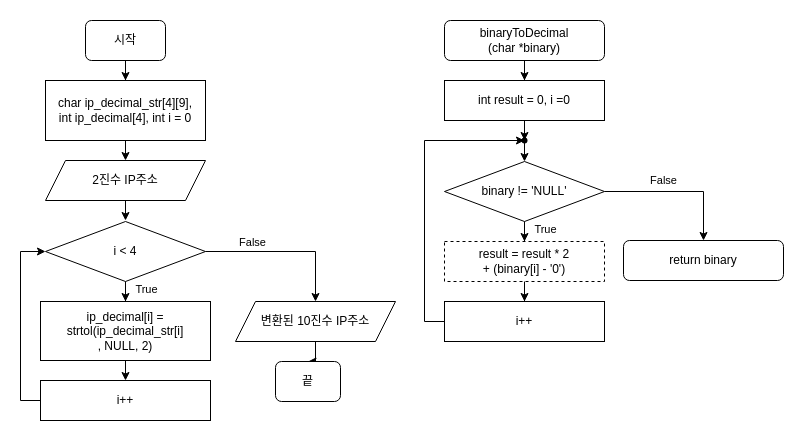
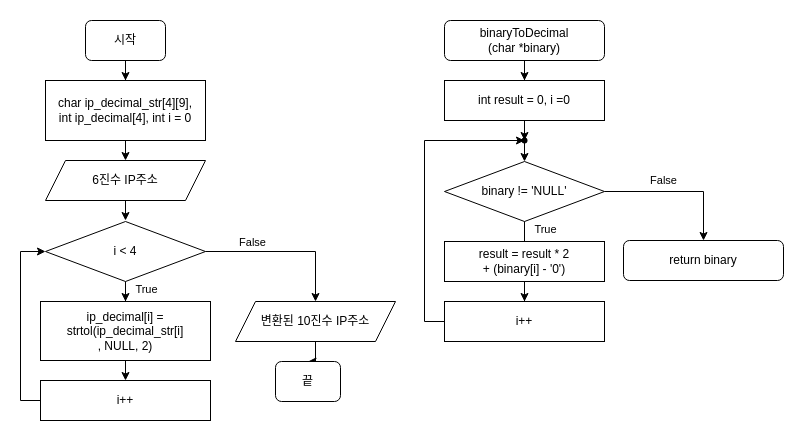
  <mxCell id="0" />
  <mxCell id="1" parent="0" />
  <mxCell id="2" style="edgeStyle=orthogonalEdgeStyle;rounded=0;orthogonalLoop=1;jettySize=auto;html=1;" edge="1" parent="1" source="3" target="5"><mxGeometry relative="1" as="geometry" /></mxCell>
  <mxCell id="3" value="시작" style="rounded=1;whiteSpace=wrap;html=1;" vertex="1" parent="1"><mxGeometry x="85" y="20" width="80" height="40" as="geometry" /></mxCell>
  <mxCell id="4" value="" style="edgeStyle=orthogonalEdgeStyle;rounded=0;orthogonalLoop=1;jettySize=auto;html=1;" edge="1" parent="1"><mxGeometry relative="1" as="geometry"><mxPoint x="125" y="140" as="sourcePoint" /><mxPoint x="125" y="160" as="targetPoint" /></mxGeometry></mxCell>
  <mxCell id="5" value="char ip_decimal_str[4][9],&lt;div&gt;int ip_decimal[4], int i = 0&lt;/div&gt;" style="rounded=0;whiteSpace=wrap;html=1;" vertex="1" parent="1"><mxGeometry x="45" y="80" width="160" height="60" as="geometry" /></mxCell>
  <mxCell id="6" style="edgeStyle=orthogonalEdgeStyle;rounded=0;orthogonalLoop=1;jettySize=auto;html=1;entryX=0.5;entryY=0;entryDx=0;entryDy=0;" edge="1" parent="1" source="7"><mxGeometry relative="1" as="geometry"><mxPoint x="125" y="220" as="targetPoint" /></mxGeometry></mxCell>
- <mxCell id="7" value="2진수 IP주소" style="shape=parallelogram;perimeter=parallelogramPerimeter;whiteSpace=wrap;html=1;fixedSize=1;" vertex="1" parent="1"><mxGeometry x="45" y="160" width="160" height="40" as="geometry" /></mxCell>
+ <mxCell id="7" value="6진수 IP주소" style="shape=parallelogram;perimeter=parallelogramPerimeter;whiteSpace=wrap;html=1;fixedSize=1;" vertex="1" parent="1"><mxGeometry x="45" y="160" width="160" height="40" as="geometry" /></mxCell>
  <mxCell id="8" style="edgeStyle=orthogonalEdgeStyle;rounded=0;orthogonalLoop=1;jettySize=auto;html=1;entryX=0.5;entryY=0;entryDx=0;entryDy=0;" edge="1" parent="1" source="12" target="14"><mxGeometry relative="1" as="geometry" /></mxCell>
  <mxCell id="9" value="True" style="edgeLabel;html=1;align=center;verticalAlign=middle;resizable=0;points=[];" vertex="1" connectable="0" parent="8"><mxGeometry x="0.561" y="1" relative="1" as="geometry"><mxPoint x="19" as="offset" /></mxGeometry></mxCell>
  <mxCell id="10" style="edgeStyle=orthogonalEdgeStyle;rounded=0;orthogonalLoop=1;jettySize=auto;html=1;exitX=1;exitY=0.5;exitDx=0;exitDy=0;entryX=0.5;entryY=0;entryDx=0;entryDy=0;" edge="1" parent="1" source="12" target="19"><mxGeometry relative="1" as="geometry" /></mxCell>
  <mxCell id="11" value="False" style="edgeLabel;html=1;align=center;verticalAlign=middle;resizable=0;points=[];" vertex="1" connectable="0" parent="10"><mxGeometry x="-0.419" y="-4" relative="1" as="geometry"><mxPoint y="-14" as="offset" /></mxGeometry></mxCell>
  <mxCell id="12" value="i &amp;lt; 4" style="rhombus;whiteSpace=wrap;html=1;" vertex="1" parent="1"><mxGeometry x="45" y="221" width="160" height="60" as="geometry" /></mxCell>
  <mxCell id="13" style="edgeStyle=orthogonalEdgeStyle;rounded=0;orthogonalLoop=1;jettySize=auto;html=1;entryX=0.5;entryY=0;entryDx=0;entryDy=0;" edge="1" parent="1" source="14"><mxGeometry relative="1" as="geometry"><mxPoint x="125" y="380" as="targetPoint" /></mxGeometry></mxCell>
  <mxCell id="14" value="ip_decimal[i] =&lt;div&gt;strtol(ip_decimal_str[i]&lt;/div&gt;&lt;div&gt;, NULL, 2)&lt;/div&gt;" style="rounded=0;whiteSpace=wrap;html=1;" vertex="1" parent="1"><mxGeometry x="40" y="301" width="170" height="59" as="geometry" /></mxCell>
  <mxCell id="15" style="edgeStyle=orthogonalEdgeStyle;rounded=0;orthogonalLoop=1;jettySize=auto;html=1;" edge="1" parent="1" target="17"><mxGeometry relative="1" as="geometry"><mxPoint x="125" y="420" as="sourcePoint" /></mxGeometry></mxCell>
  <mxCell id="16" style="edgeStyle=orthogonalEdgeStyle;rounded=0;orthogonalLoop=1;jettySize=auto;html=1;entryX=0;entryY=0.5;entryDx=0;entryDy=0;exitX=0;exitY=0.5;exitDx=0;exitDy=0;" edge="1" parent="1" source="17" target="12"><mxGeometry relative="1" as="geometry"><mxPoint x="-5" y="251" as="targetPoint" /><Array as="points"><mxPoint x="20" y="400" /><mxPoint x="20" y="251" /></Array></mxGeometry></mxCell>
  <mxCell id="17" value="i++" style="rounded=0;whiteSpace=wrap;html=1;" vertex="1" parent="1"><mxGeometry x="40" y="380" width="170" height="40" as="geometry" /></mxCell>
  <mxCell id="18" style="edgeStyle=orthogonalEdgeStyle;rounded=0;orthogonalLoop=1;jettySize=auto;html=1;entryX=0.5;entryY=0;entryDx=0;entryDy=0;" edge="1" parent="1" source="19" target="20"><mxGeometry relative="1" as="geometry" /></mxCell>
  <mxCell id="19" value="변환된 10진수 IP주소" style="shape=parallelogram;perimeter=parallelogramPerimeter;whiteSpace=wrap;html=1;fixedSize=1;" vertex="1" parent="1"><mxGeometry x="235" y="301" width="160" height="40" as="geometry" /></mxCell>
  <mxCell id="20" value="끝" style="rounded=1;whiteSpace=wrap;html=1;" vertex="1" parent="1"><mxGeometry x="275" y="361" width="65" height="40" as="geometry" /></mxCell>
  <mxCell id="21" style="edgeStyle=orthogonalEdgeStyle;rounded=0;orthogonalLoop=1;jettySize=auto;html=1;entryX=0.5;entryY=0;entryDx=0;entryDy=0;" edge="1" parent="1" source="22" target="25"><mxGeometry relative="1" as="geometry" /></mxCell>
  <mxCell id="22" value="binaryToDecimal&lt;div&gt;(char *binary)&lt;/div&gt;" style="rounded=1;whiteSpace=wrap;html=1;" vertex="1" parent="1"><mxGeometry x="444" y="20" width="160" height="40" as="geometry" /></mxCell>
  <mxCell id="23" style="edgeStyle=orthogonalEdgeStyle;rounded=0;orthogonalLoop=1;jettySize=auto;html=1;entryX=0.5;entryY=0;entryDx=0;entryDy=0;" edge="1" parent="1" source="35" target="29"><mxGeometry relative="1" as="geometry" /></mxCell>
  <mxCell id="24" style="edgeStyle=orthogonalEdgeStyle;rounded=0;orthogonalLoop=1;jettySize=auto;html=1;" edge="1" parent="1" source="25" target="35"><mxGeometry relative="1" as="geometry" /></mxCell>
  <mxCell id="25" value="int result = 0, i =0" style="rounded=0;whiteSpace=wrap;html=1;" vertex="1" parent="1"><mxGeometry x="444" y="80" width="160" height="40" as="geometry" /></mxCell>
- <mxCell id="26" style="edgeStyle=orthogonalEdgeStyle;rounded=0;orthogonalLoop=1;jettySize=auto;html=1;entryX=0.5;entryY=0;entryDx=0;entryDy=0;" edge="1" parent="1" source="29" target="31"><mxGeometry relative="1" as="geometry" /></mxCell>
+ <mxCell id="26" style="edgeStyle=orthogonalEdgeStyle;rounded=0;orthogonalLoop=1;jettySize=auto;html=1;entryX=0.5;entryY=0;entryDx=0;entryDy=0;endArrow=none;" edge="1" parent="1" source="29" target="31"><mxGeometry relative="1" as="geometry" /></mxCell>
  <mxCell id="27" value="True" style="edgeLabel;html=1;align=center;verticalAlign=middle;resizable=0;points=[];" vertex="1" connectable="0" parent="26"><mxGeometry x="0.567" y="2" relative="1" as="geometry"><mxPoint x="18" as="offset" /></mxGeometry></mxCell>
  <mxCell id="28" value="False" style="edgeStyle=orthogonalEdgeStyle;rounded=0;orthogonalLoop=1;jettySize=auto;html=1;exitX=1;exitY=0.5;exitDx=0;exitDy=0;entryX=0.5;entryY=0;entryDx=0;entryDy=0;" edge="1" parent="1" source="29" target="36"><mxGeometry x="-0.203" y="11" relative="1" as="geometry"><mxPoint as="offset" /></mxGeometry></mxCell>
  <mxCell id="29" value="binary != 'NULL'" style="rhombus;whiteSpace=wrap;html=1;" vertex="1" parent="1"><mxGeometry x="444" y="161" width="160" height="60" as="geometry" /></mxCell>
  <mxCell id="30" style="edgeStyle=orthogonalEdgeStyle;rounded=0;orthogonalLoop=1;jettySize=auto;html=1;entryX=0.5;entryY=0;entryDx=0;entryDy=0;" edge="1" parent="1" source="31" target="33"><mxGeometry relative="1" as="geometry" /></mxCell>
- <mxCell id="31" value="result = result * 2&lt;div&gt;+ (binary[i] - '0')&lt;/div&gt;" style="rounded=0;whiteSpace=wrap;html=1;dashed=1;" vertex="1" parent="1"><mxGeometry x="444" y="241" width="160" height="40" as="geometry" /></mxCell>
+ <mxCell id="31" value="result = result * 2&lt;div&gt;+ (binary[i] - '0')&lt;/div&gt;" style="rounded=0;whiteSpace=wrap;html=1;" vertex="1" parent="1"><mxGeometry x="444" y="241" width="160" height="40" as="geometry" /></mxCell>
  <mxCell id="32" style="edgeStyle=orthogonalEdgeStyle;rounded=0;orthogonalLoop=1;jettySize=auto;html=1;" edge="1" parent="1" source="33" target="35"><mxGeometry relative="1" as="geometry"><mxPoint x="404" y="140" as="targetPoint" /><Array as="points"><mxPoint x="424" y="321" /><mxPoint x="424" y="140" /></Array></mxGeometry></mxCell>
  <mxCell id="33" value="i++" style="rounded=0;whiteSpace=wrap;html=1;" vertex="1" parent="1"><mxGeometry x="444" y="301" width="160" height="40" as="geometry" /></mxCell>
  <mxCell id="34" value="" style="edgeStyle=orthogonalEdgeStyle;rounded=0;orthogonalLoop=1;jettySize=auto;html=1;entryDx=0;entryDy=0;exitX=1.067;exitY=0.027;exitDx=0;exitDy=0;exitPerimeter=0;" edge="1" parent="1" source="35" target="35"><mxGeometry relative="1" as="geometry"><mxPoint x="524" y="120" as="sourcePoint" /><mxPoint x="524" y="161" as="targetPoint" /></mxGeometry></mxCell>
  <mxCell id="35" value="" style="shape=waypoint;sketch=0;fillStyle=solid;size=6;pointerEvents=1;points=[];fillColor=none;resizable=0;rotatable=0;perimeter=centerPerimeter;snapToPoint=1;" vertex="1" parent="1"><mxGeometry x="514" y="130" width="20" height="20" as="geometry" /></mxCell>
  <mxCell id="36" value="return binary" style="rounded=1;whiteSpace=wrap;html=1;" vertex="1" parent="1"><mxGeometry x="623" y="240" width="160" height="40" as="geometry" /></mxCell>
